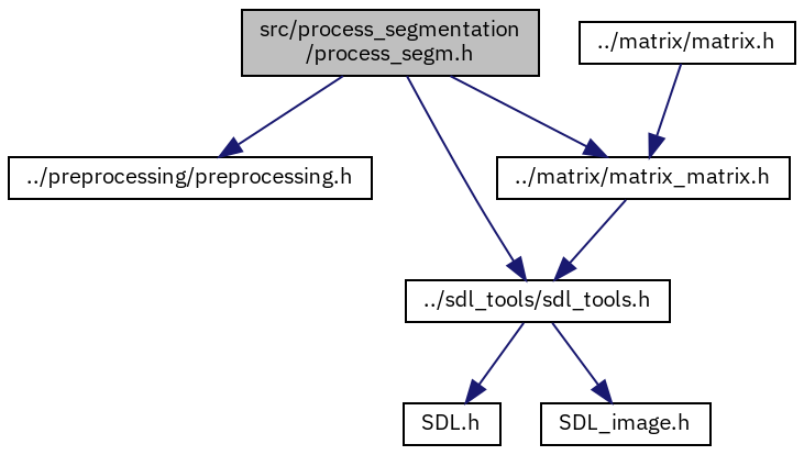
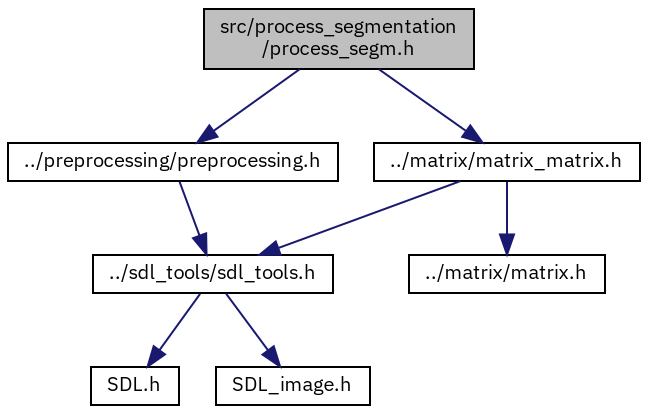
  digraph {
    fontname="IBM Plex Sans"
    node [color=black fillcolor=white fontname="IBM Plex Sans" fontsize=10 shape=record style=filled]
    edge [color=midnightblue fontname="IBM Plex Sans" fontsize=10 labelfontname=Helvetica labelfontsize=10 style=solid]
    n1 [fillcolor=grey75 fontcolor=black height=0.2 label="src/process_segmentation\l/process_segm.h" width=0.4]
    n2 [height=0.2 label="../preprocessing/preprocessing.h" width=0.4]
    n3 [height=0.2 label="../matrix/matrix_matrix.h" width=0.4]
    n4 [height=0.2 label="../sdl_tools/sdl_tools.h" width=0.4]
    n5 [height=0.2 label="../matrix/matrix.h" width=0.4]
    n6 [height=0.2 label="SDL.h" width=0.4]
    n7 [height=0.2 label="SDL_image.h" width=0.4]
    n1 -> n2
    n1 -> n3
-   n1 -> n4
+   n2 -> n4
    n3 -> n4
-   n5 -> n3
+   n3 -> n5
    n4 -> n6
    n4 -> n7
  }
